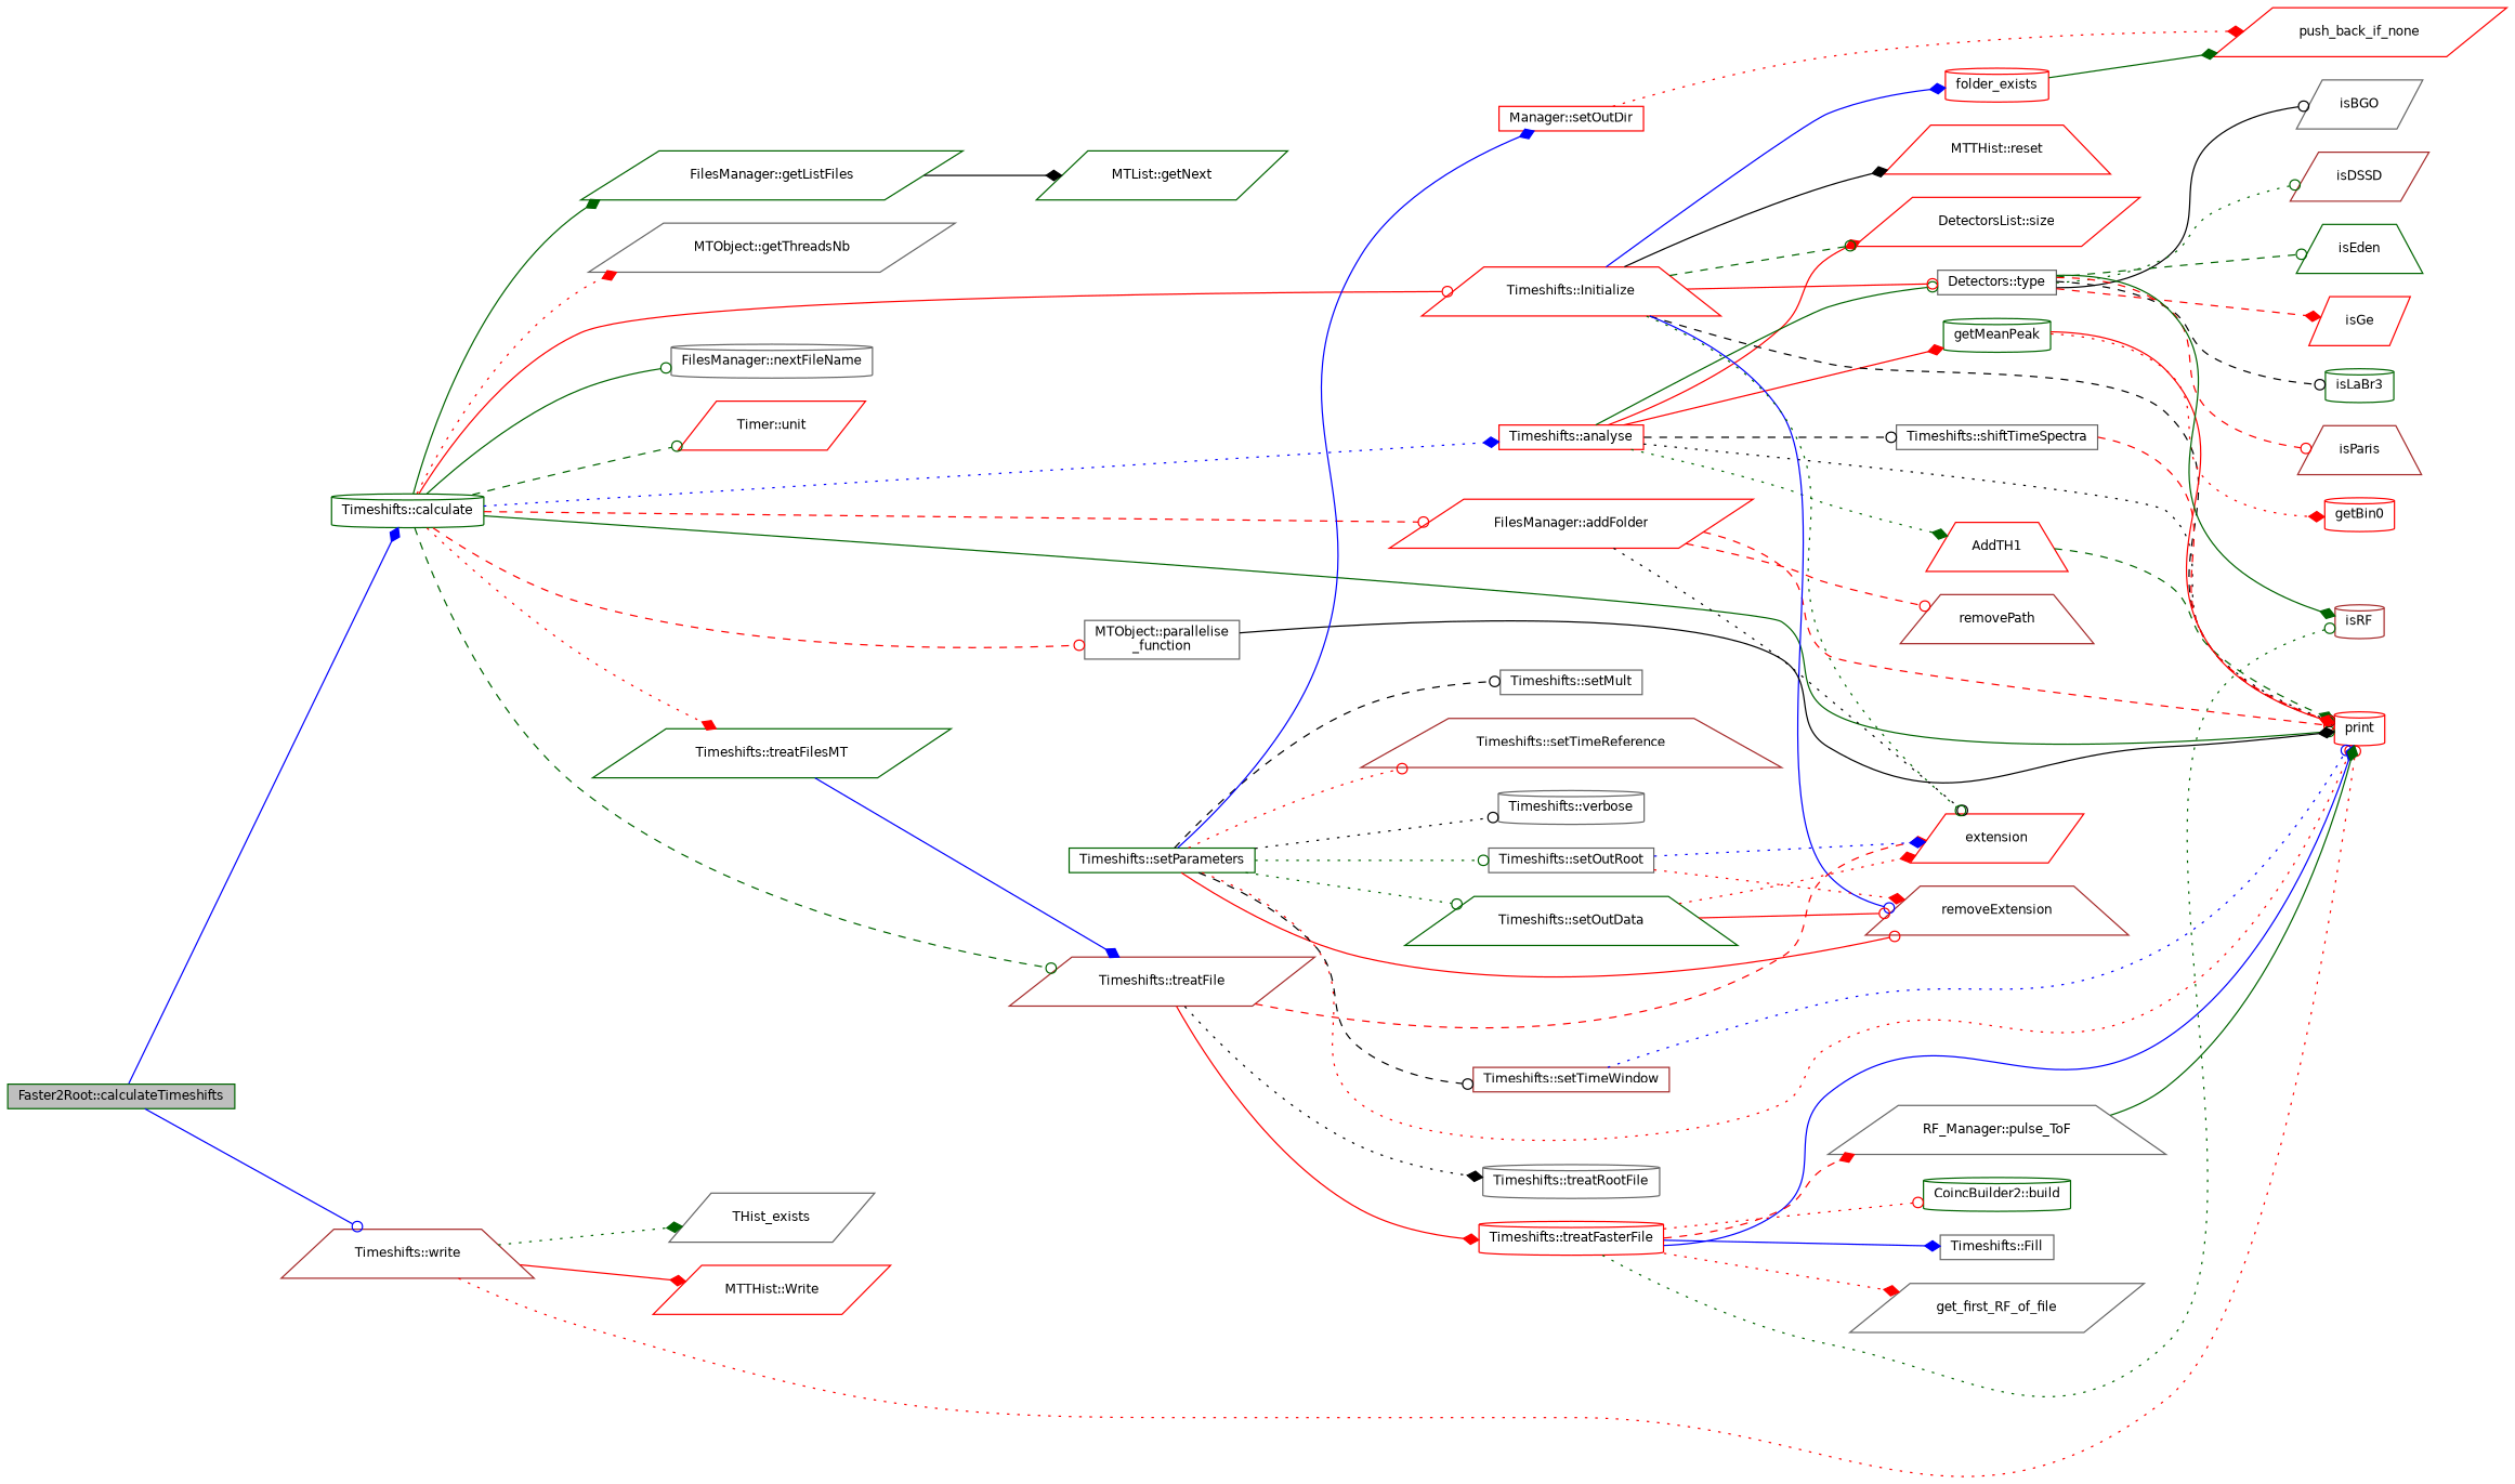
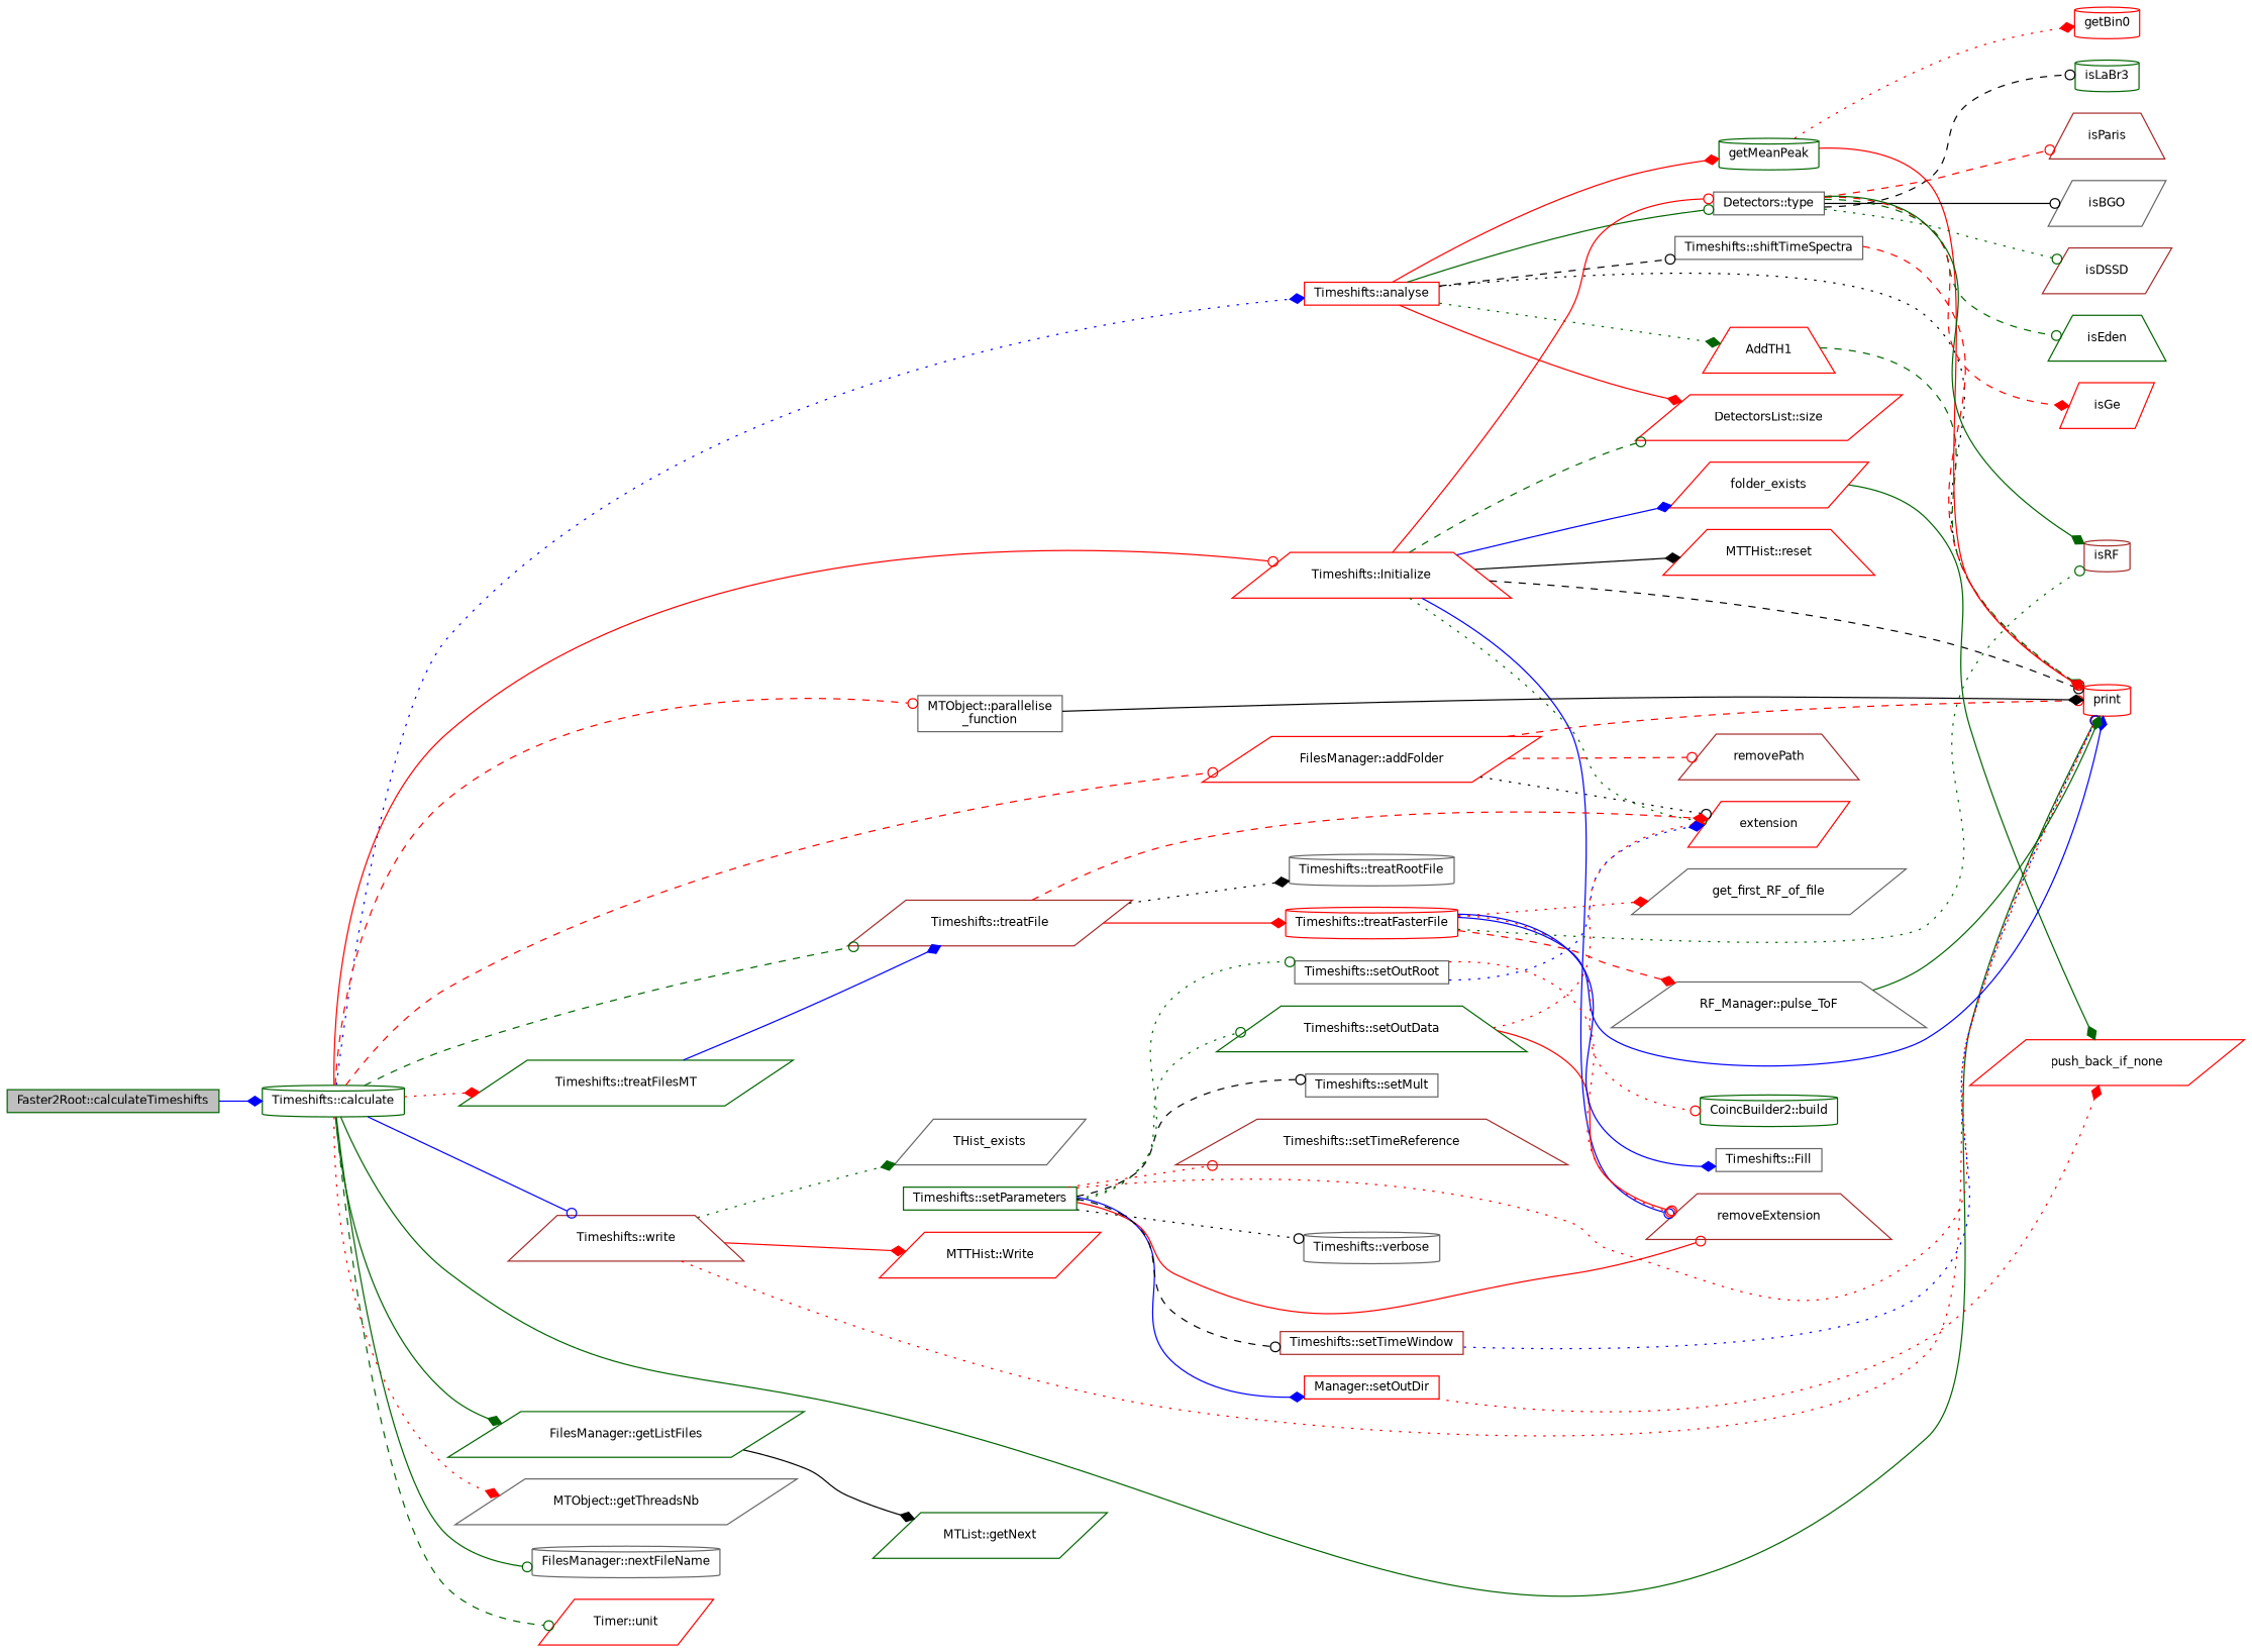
  digraph {
    rankdir=LR
    node [color=red fillcolor=white fontname=Helvetica fontsize=10 shape=parallelogram style=filled]
    edge [arrowhead=odot color=red fontname=Helvetica fontsize=10 labelfontname=Helvetica labelfontsize=10 style=solid]
    n1 [color=darkgreen fillcolor=grey75 fontcolor=black height=0.2 label="Faster2Root::calculateTimeshifts" shape=box width=0.4]
    n2 [color=darkgreen height=0.2 label="Timeshifts::calculate" shape=cylinder width=0.4]
    n3 [height=0.2 label="FilesManager::addFolder" width=0.4]
    n4 [height=0.2 label=print shape=cylinder width=0.4]
    n5 [height=0.2 label="Timeshifts::analyse" shape=box width=0.4]
    n6 [color=darkgreen height=0.2 label="FilesManager::getListFiles" width=0.4]
    n7 [color=gray40 height=0.2 label="MTObject::getThreadsNb" width=0.4]
    n8 [height=0.2 label="Timeshifts::Initialize" shape=trapezium width=0.4]
    n9 [color=gray40 height=0.2 label="FilesManager::nextFileName" shape=cylinder width=0.4]
    n10 [color=gray40 height=0.2 label="MTObject::parallelise\l_function" shape=box width=0.4]
    n11 [color=brown height=0.2 label="Timeshifts::treatFile" width=0.4]
    n12 [color=darkgreen height=0.2 label="Timeshifts::treatFilesMT" width=0.4]
    n13 [height=0.2 label="Timer::unit" width=0.4]
    n14 [color=brown height=0.2 label="Timeshifts::write" shape=trapezium width=0.4]
    n15 [color=darkgreen height=0.2 label="Timeshifts::setParameters" shape=box width=0.4]
    n16 [color=brown height=0.2 label=removeExtension shape=trapezium width=0.4]
    n17 [color=gray40 height=0.2 label="Timeshifts::setMult" shape=box width=0.4]
    n18 [color=darkgreen height=0.2 label="Timeshifts::setOutData" shape=trapezium width=0.4]
    n19 [height=0.2 label="Manager::setOutDir" shape=box width=0.4]
    n20 [color=gray40 height=0.2 label="Timeshifts::setOutRoot" shape=box width=0.4]
    n21 [color=brown height=0.2 label="Timeshifts::setTimeReference" shape=trapezium width=0.4]
    n22 [color=brown height=0.2 label="Timeshifts::setTimeWindow" shape=box width=0.4]
    n23 [color=gray40 height=0.2 label="Timeshifts::verbose" shape=cylinder width=0.4]
    n24 [height=0.2 label=extension width=0.4]
    n25 [color=brown height=0.2 label=removePath shape=trapezium width=0.4]
    n26 [height=0.2 label=AddTH1 shape=trapezium width=0.4]
    n27 [color=darkgreen height=0.2 label=getMeanPeak shape=cylinder width=0.4]
    n28 [color=gray40 height=0.2 label="Timeshifts::shiftTimeSpectra" shape=box width=0.4]
    n29 [height=0.2 label="DetectorsList::size" width=0.4]
    n30 [color=gray40 height=0.2 label="Detectors::type" shape=box width=0.4]
    n31 [color=darkgreen height=0.2 label="MTList::getNext" width=0.4]
-   n32 [height=0.2 label=folder_exists shape=cylinder width=0.4]
+   n32 [height=0.2 label=folder_exists width=0.4]
    n33 [height=0.2 label="MTTHist::reset" shape=trapezium width=0.4]
    n34 [height=0.2 label="Timeshifts::treatFasterFile" shape=cylinder width=0.4]
    n35 [color=gray40 height=0.2 label="Timeshifts::treatRootFile" shape=cylinder width=0.4]
    n36 [color=gray40 height=0.2 label=THist_exists width=0.4]
    n37 [height=0.2 label="MTTHist::Write" width=0.4]
    n38 [height=0.2 label=getBin0 shape=cylinder width=0.4]
    n39 [color=gray40 height=0.2 label=isBGO width=0.4]
    n40 [color=brown height=0.2 label=isDSSD width=0.4]
    n41 [color=darkgreen height=0.2 label=isEden shape=trapezium width=0.4]
    n42 [height=0.2 label=isGe width=0.4]
    n43 [color=darkgreen height=0.2 label=isLaBr3 shape=cylinder width=0.4]
    n44 [color=brown height=0.2 label=isParis shape=trapezium width=0.4]
    n45 [color=brown height=0.2 label=isRF shape=cylinder width=0.4]
    n46 [height=0.2 label=push_back_if_none width=0.4]
    n47 [color=darkgreen height=0.2 label="CoincBuilder2::build" shape=cylinder width=0.4]
    n48 [color=gray40 height=0.2 label="Timeshifts::Fill" shape=box width=0.4]
    n49 [color=gray40 height=0.2 label=get_first_RF_of_file width=0.4]
    n50 [color=gray40 height=0.2 label="RF_Manager::pulse_ToF" shape=trapezium width=0.4]
    n1 -> n2 [arrowhead=diamond color=blue]
    n2 -> n3 [style=dashed]
    n2 -> n4 [color=darkgreen]
    n2 -> n5 [arrowhead=diamond color=blue style=dotted]
    n2 -> n6 [arrowhead=diamond color=darkgreen]
    n2 -> n7 [arrowhead=diamond style=dotted]
    n2 -> n8
    n2 -> n9 [color=darkgreen]
    n2 -> n10 [style=dashed]
    n2 -> n11 [color=darkgreen style=dashed]
    n2 -> n12 [arrowhead=diamond style=dotted]
    n2 -> n13 [color=darkgreen style=dashed]
-   n1 -> n14 [color=blue]
+   n2 -> n14 [color=blue]
    n3 -> n4 [style=dashed]
    n3 -> n24 [color=black style=dotted]
    n3 -> n25 [style=dashed]
    n5 -> n4 [color=black style=dotted]
    n5 -> n26 [arrowhead=diamond color=darkgreen style=dotted]
    n5 -> n27 [arrowhead=diamond]
    n5 -> n28 [color=black style=dashed]
    n5 -> n29 [arrowhead=diamond]
    n5 -> n30 [color=darkgreen]
    n6 -> n31 [arrowhead=diamond color=black]
    n8 -> n4 [color=black style=dashed]
    n8 -> n16 [color=blue]
    n8 -> n24 [color=darkgreen style=dotted]
    n8 -> n29 [color=darkgreen style=dashed]
    n8 -> n30
    n8 -> n32 [arrowhead=diamond color=blue]
    n8 -> n33 [arrowhead=diamond color=black]
    n10 -> n4 [arrowhead=diamond color=black]
    n11 -> n24 [arrowhead=diamond style=dashed]
    n11 -> n34 [arrowhead=diamond]
    n11 -> n35 [arrowhead=diamond color=black style=dotted]
    n12 -> n11 [arrowhead=diamond color=blue]
    n14 -> n4 [style=dotted]
    n14 -> n36 [arrowhead=diamond color=darkgreen style=dotted]
    n14 -> n37 [arrowhead=diamond]
    n15 -> n4 [style=dotted]
    n15 -> n16
    n15 -> n17 [color=black style=dashed]
    n15 -> n18 [color=darkgreen style=dotted]
    n15 -> n19 [arrowhead=diamond color=blue]
    n15 -> n20 [color=darkgreen style=dotted]
    n15 -> n21 [style=dotted]
    n15 -> n22 [color=black style=dashed]
    n15 -> n23 [color=black style=dotted]
    n18 -> n16
    n18 -> n24 [arrowhead=diamond style=dotted]
    n19 -> n46 [arrowhead=diamond style=dotted]
-   n20 -> n16 [arrowhead=diamond style=dotted]
+   n20 -> n16 [style=dotted]
    n20 -> n24 [arrowhead=diamond color=blue style=dotted]
    n22 -> n4 [color=blue style=dotted]
    n26 -> n4 [arrowhead=diamond color=darkgreen style=dashed]
    n27 -> n4 [arrowhead=diamond]
    n27 -> n38 [arrowhead=diamond style=dotted]
    n28 -> n4 [style=dashed]
    n30 -> n39 [color=black]
    n30 -> n40 [color=darkgreen style=dotted]
    n30 -> n41 [color=darkgreen style=dashed]
    n30 -> n42 [arrowhead=diamond style=dashed]
    n30 -> n43 [color=black style=dashed]
    n30 -> n44 [style=dashed]
    n30 -> n45 [arrowhead=diamond color=darkgreen]
    n32 -> n46 [arrowhead=diamond color=darkgreen]
    n34 -> n4 [arrowhead=diamond color=blue]
    n34 -> n45 [color=darkgreen style=dotted]
    n34 -> n47 [style=dotted]
    n34 -> n48 [arrowhead=diamond color=blue]
    n34 -> n49 [arrowhead=diamond style=dotted]
    n34 -> n50 [arrowhead=diamond style=dashed]
    n50 -> n4 [arrowhead=diamond color=darkgreen]
  }
